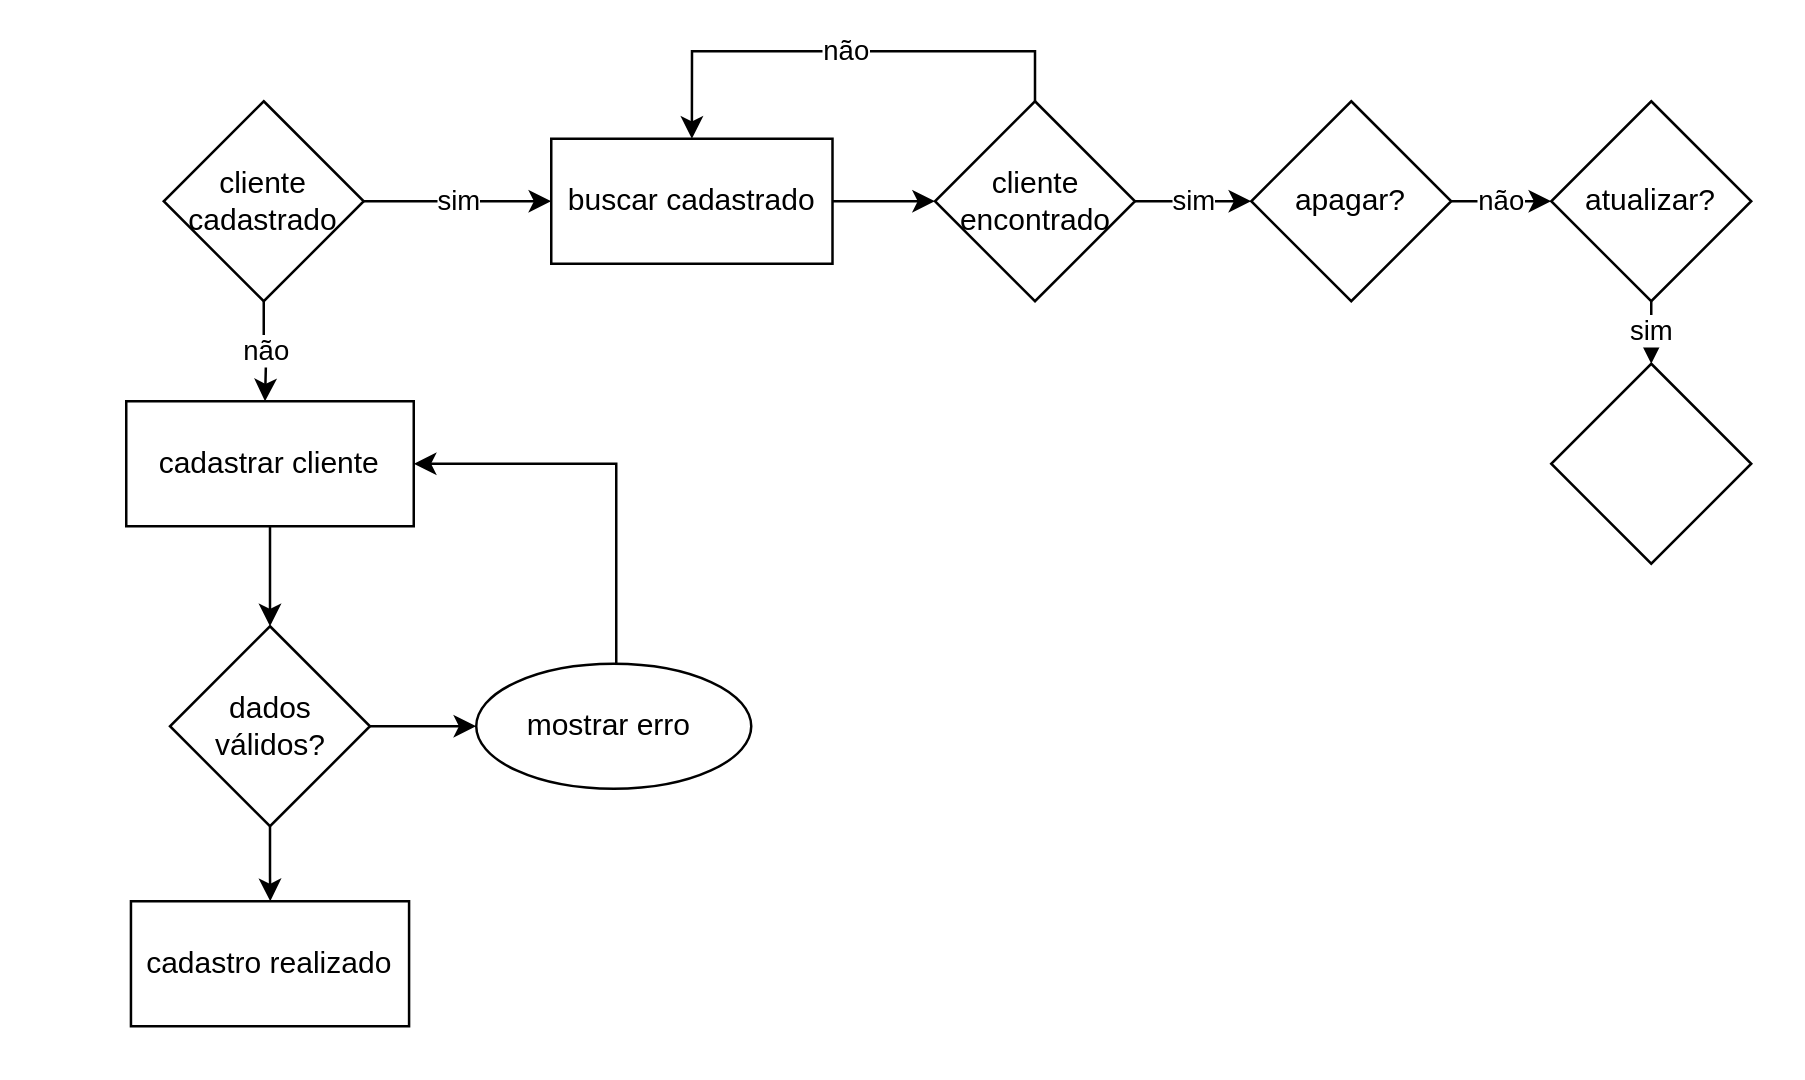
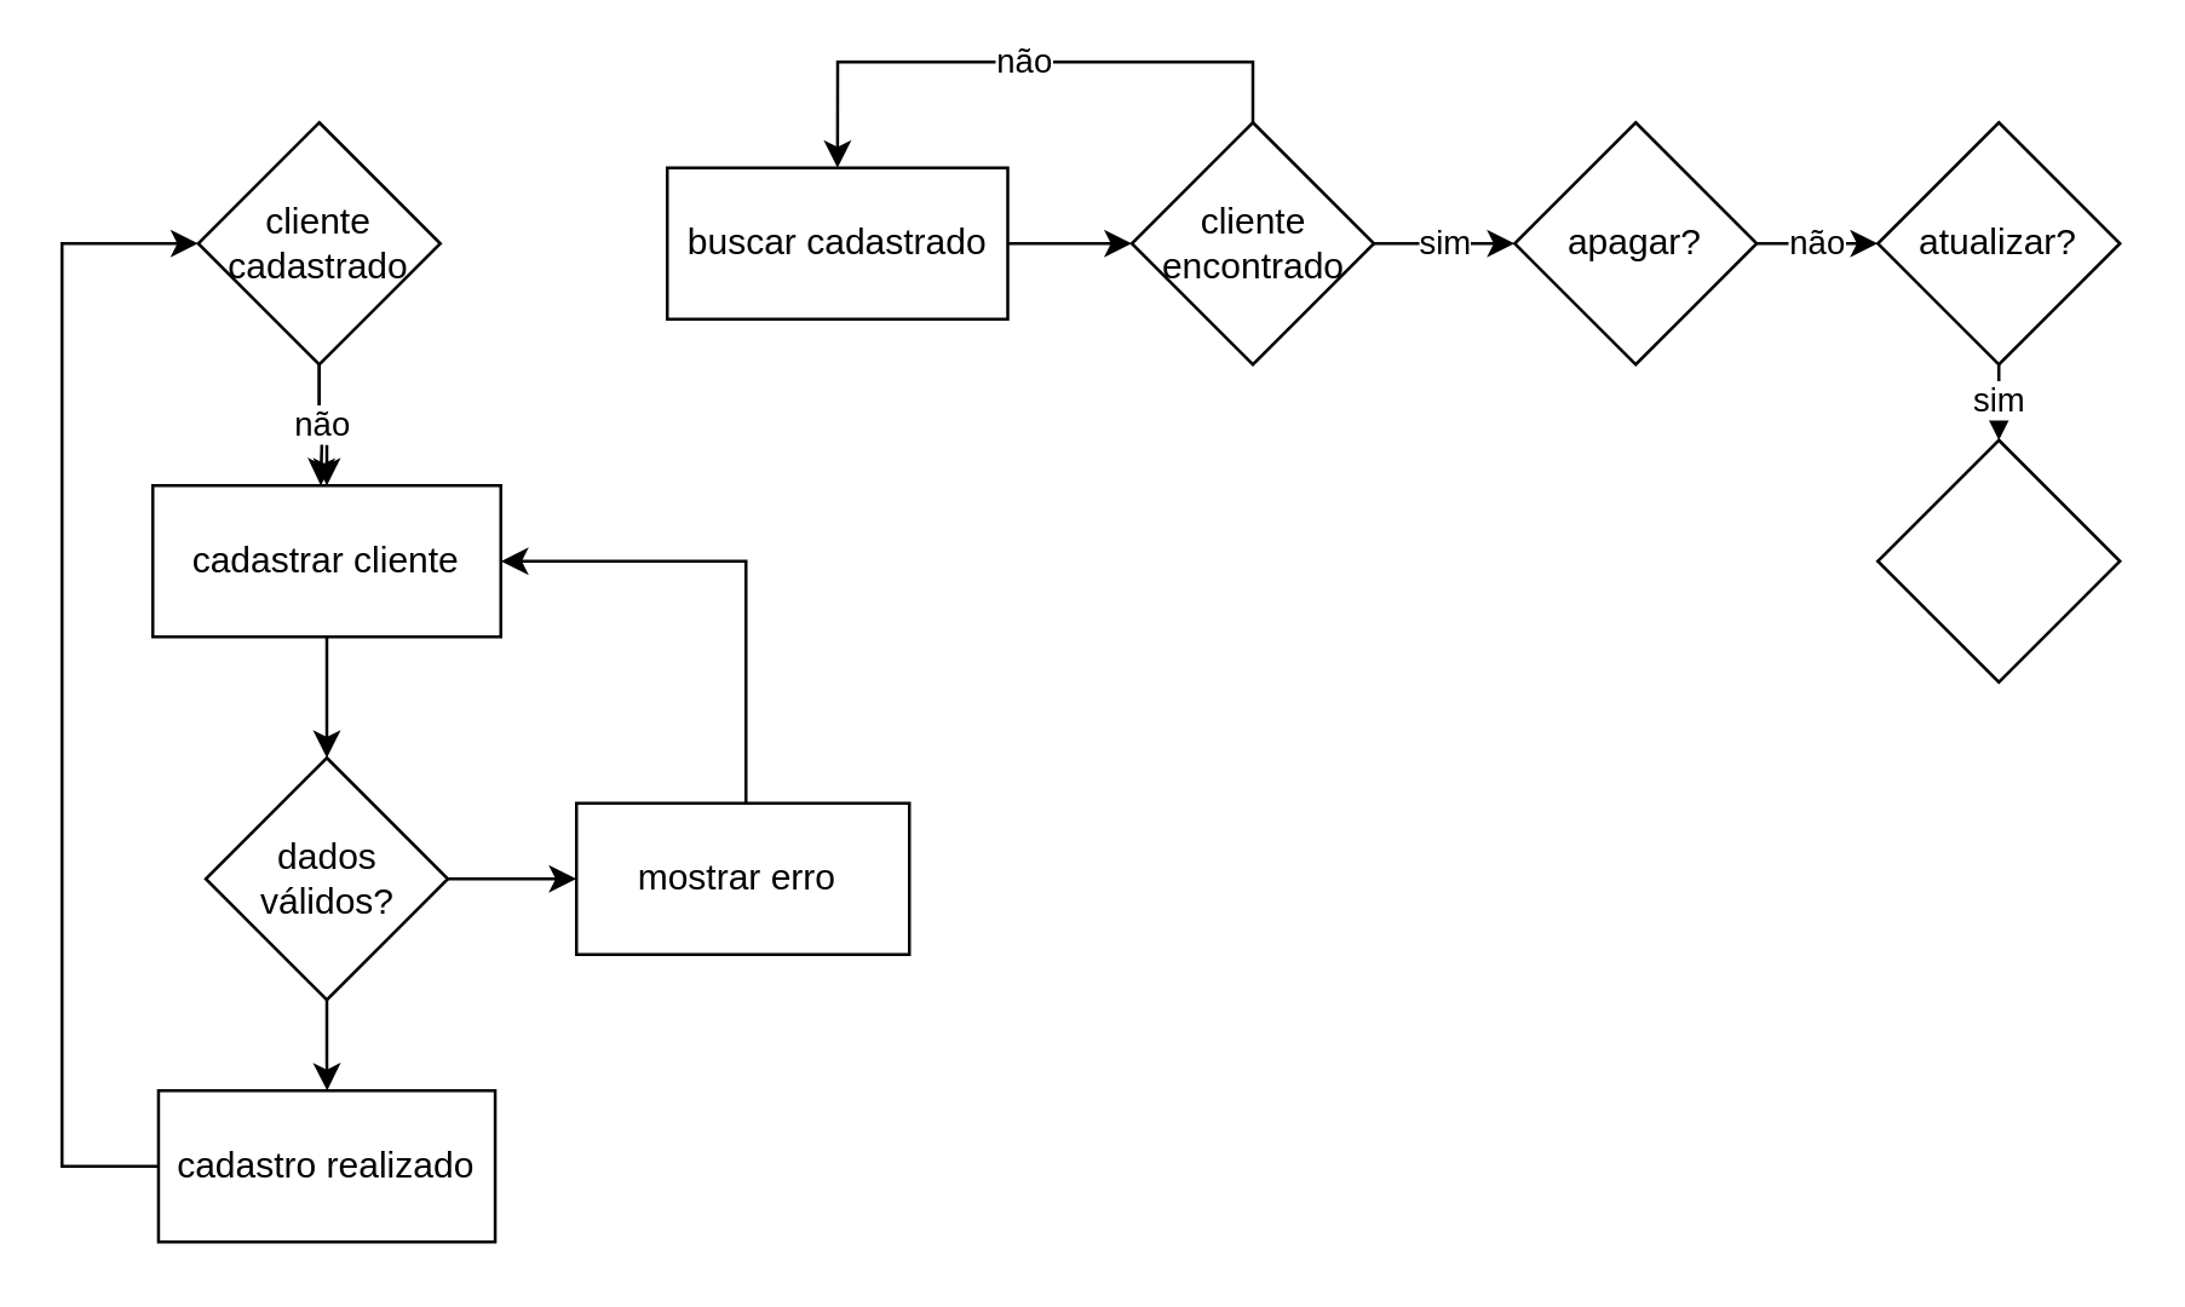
  <mxCell id="0" />
  <mxCell id="1" parent="0" />
  <mxCell id="2" value="" style="edgeStyle=orthogonalEdgeStyle;rounded=0;orthogonalLoop=1;jettySize=auto;html=1;" edge="1" parent="1" source="3" target="12"><mxGeometry relative="1" as="geometry" /></mxCell>
  <mxCell id="3" value="cadastrar cliente" style="rounded=0;whiteSpace=wrap;html=1;" vertex="1" parent="1"><mxGeometry x="50" y="160" width="115" height="50" as="geometry" /></mxCell>
  <mxCell id="4" value="" style="edgeStyle=orthogonalEdgeStyle;rounded=0;orthogonalLoop=1;jettySize=auto;html=1;" edge="1" parent="1" source="5" target="17"><mxGeometry relative="1" as="geometry" /></mxCell>
  <mxCell id="5" value="buscar cadastrado" style="rounded=0;whiteSpace=wrap;html=1;" vertex="1" parent="1"><mxGeometry x="220" y="55" width="112.5" height="50" as="geometry" /></mxCell>
  <mxCell id="6" value="cadastro realizado" style="rounded=0;whiteSpace=wrap;html=1;" vertex="1" parent="1"><mxGeometry x="51.88" y="360" width="111.25" height="50" as="geometry" /></mxCell>
- <mxCell id="7" value="sim" style="edgeStyle=orthogonalEdgeStyle;rounded=0;orthogonalLoop=1;jettySize=auto;html=1;" edge="1" parent="1" source="9" target="5"><mxGeometry relative="1" as="geometry" /></mxCell>
+ <mxCell id="7" value="sim" style="edgeStyle=orthogonalEdgeStyle;rounded=0;orthogonalLoop=1;jettySize=auto;html=1;" edge="1" parent="1" source="9" target="3"><mxGeometry relative="1" as="geometry" /></mxCell>
  <mxCell id="8" value="não" style="edgeStyle=orthogonalEdgeStyle;rounded=0;orthogonalLoop=1;jettySize=auto;html=1;" edge="1" parent="1" source="9"><mxGeometry relative="1" as="geometry"><mxPoint x="105.5" y="160" as="targetPoint" /></mxGeometry></mxCell>
  <mxCell id="9" value="cliente cadastrado" style="rhombus;whiteSpace=wrap;html=1;" vertex="1" parent="1"><mxGeometry x="65" y="40" width="80" height="80" as="geometry" /></mxCell>
  <mxCell id="10" value="" style="edgeStyle=orthogonalEdgeStyle;rounded=0;orthogonalLoop=1;jettySize=auto;html=1;" edge="1" parent="1" source="12" target="14"><mxGeometry relative="1" as="geometry" /></mxCell>
  <mxCell id="11" value="" style="edgeStyle=orthogonalEdgeStyle;rounded=0;orthogonalLoop=1;jettySize=auto;html=1;" edge="1" parent="1" source="12" target="6"><mxGeometry relative="1" as="geometry" /></mxCell>
  <mxCell id="12" value="dados válidos?" style="rhombus;whiteSpace=wrap;html=1;" vertex="1" parent="1"><mxGeometry x="67.5" y="250" width="80" height="80" as="geometry" /></mxCell>
  <mxCell id="13" style="edgeStyle=orthogonalEdgeStyle;rounded=0;orthogonalLoop=1;jettySize=auto;html=1;entryX=1;entryY=0.5;entryDx=0;entryDy=0;" edge="1" parent="1" source="14" target="3"><mxGeometry relative="1" as="geometry"><mxPoint x="245" y="180" as="targetPoint" /><Array as="points"><mxPoint x="246" y="185" /></Array></mxGeometry></mxCell>
- <mxCell id="14" value="mostrar erro&amp;nbsp;" style="ellipse;whiteSpace=wrap;html=1;" vertex="1" parent="1"><mxGeometry x="190" y="265" width="110" height="50" as="geometry" /></mxCell>
+ <mxCell id="14" value="mostrar erro&amp;nbsp;" style="rounded=0;whiteSpace=wrap;html=1;" vertex="1" parent="1"><mxGeometry x="190" y="265" width="110" height="50" as="geometry" /></mxCell>
  <mxCell id="15" value="não" style="edgeStyle=orthogonalEdgeStyle;rounded=0;orthogonalLoop=1;jettySize=auto;html=1;entryX=0.5;entryY=0;entryDx=0;entryDy=0;" edge="1" parent="1" source="17" target="5"><mxGeometry relative="1" as="geometry"><Array as="points"><mxPoint x="414" y="20" /><mxPoint x="276" y="20" /></Array></mxGeometry></mxCell>
  <mxCell id="16" value="sim" style="edgeStyle=orthogonalEdgeStyle;rounded=0;orthogonalLoop=1;jettySize=auto;html=1;" edge="1" parent="1" source="17" target="20"><mxGeometry relative="1" as="geometry" /></mxCell>
  <mxCell id="17" value="cliente encontrado" style="rhombus;whiteSpace=wrap;html=1;" vertex="1" parent="1"><mxGeometry x="373.5" y="40" width="80" height="80" as="geometry" /></mxCell>
+ <mxCell id="18" style="edgeStyle=orthogonalEdgeStyle;rounded=0;orthogonalLoop=1;jettySize=auto;html=1;entryX=0;entryY=0.5;entryDx=0;entryDy=0;" edge="1" parent="1" source="6" target="9"><mxGeometry relative="1" as="geometry"><mxPoint x="60" y="80" as="targetPoint" /><Array as="points"><mxPoint x="20" y="385" /><mxPoint x="20" y="80" /></Array></mxGeometry></mxCell>
  <mxCell id="19" value="não" style="edgeStyle=orthogonalEdgeStyle;rounded=0;orthogonalLoop=1;jettySize=auto;html=1;" edge="1" parent="1" source="20" target="22"><mxGeometry relative="1" as="geometry" /></mxCell>
  <mxCell id="20" value="apagar?" style="rhombus;whiteSpace=wrap;html=1;" vertex="1" parent="1"><mxGeometry x="500" y="40" width="80" height="80" as="geometry" /></mxCell>
  <mxCell id="21" value="sim" style="edgeStyle=orthogonalEdgeStyle;rounded=0;orthogonalLoop=1;jettySize=auto;html=1;" edge="1" parent="1" source="22" target="23"><mxGeometry relative="1" as="geometry" /></mxCell>
  <mxCell id="22" value="atualizar?" style="rhombus;whiteSpace=wrap;html=1;" vertex="1" parent="1"><mxGeometry x="620" y="40" width="80" height="80" as="geometry" /></mxCell>
  <mxCell id="23" value="" style="rhombus;whiteSpace=wrap;html=1;" vertex="1" parent="1"><mxGeometry x="620" y="145" width="80" height="80" as="geometry" /></mxCell>
